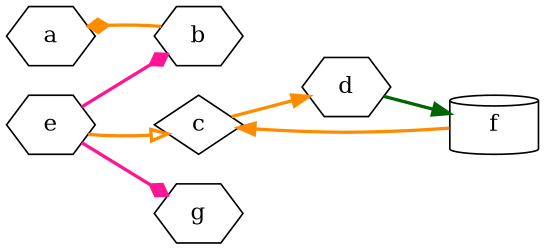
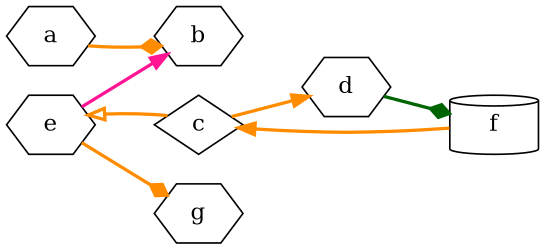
  digraph {
    rankdir=LR
    node [fillcolor=white shape=hexagon style=filled]
    edge [arrowhead=normal color=darkorange dir=forward penwidth=2]
    a
    b
    c [shape=diamond]
    d
    e
    f [shape=cylinder]
    g
-   b -> a [arrowhead=diamond]
+   a -> b [arrowhead=diamond]
    c -> d
-   e -> c [arrowhead=onormal]
-   d -> f [color=darkgreen]
-   e -> b [arrowhead=diamond color=deeppink]
-   e -> g [arrowhead=diamond color=deeppink]
+   c -> e [arrowhead=onormal]
+   d -> f [arrowhead=diamond color=darkgreen]
+   e -> b [color=deeppink]
+   e -> g [arrowhead=diamond]
    f -> c
  }
